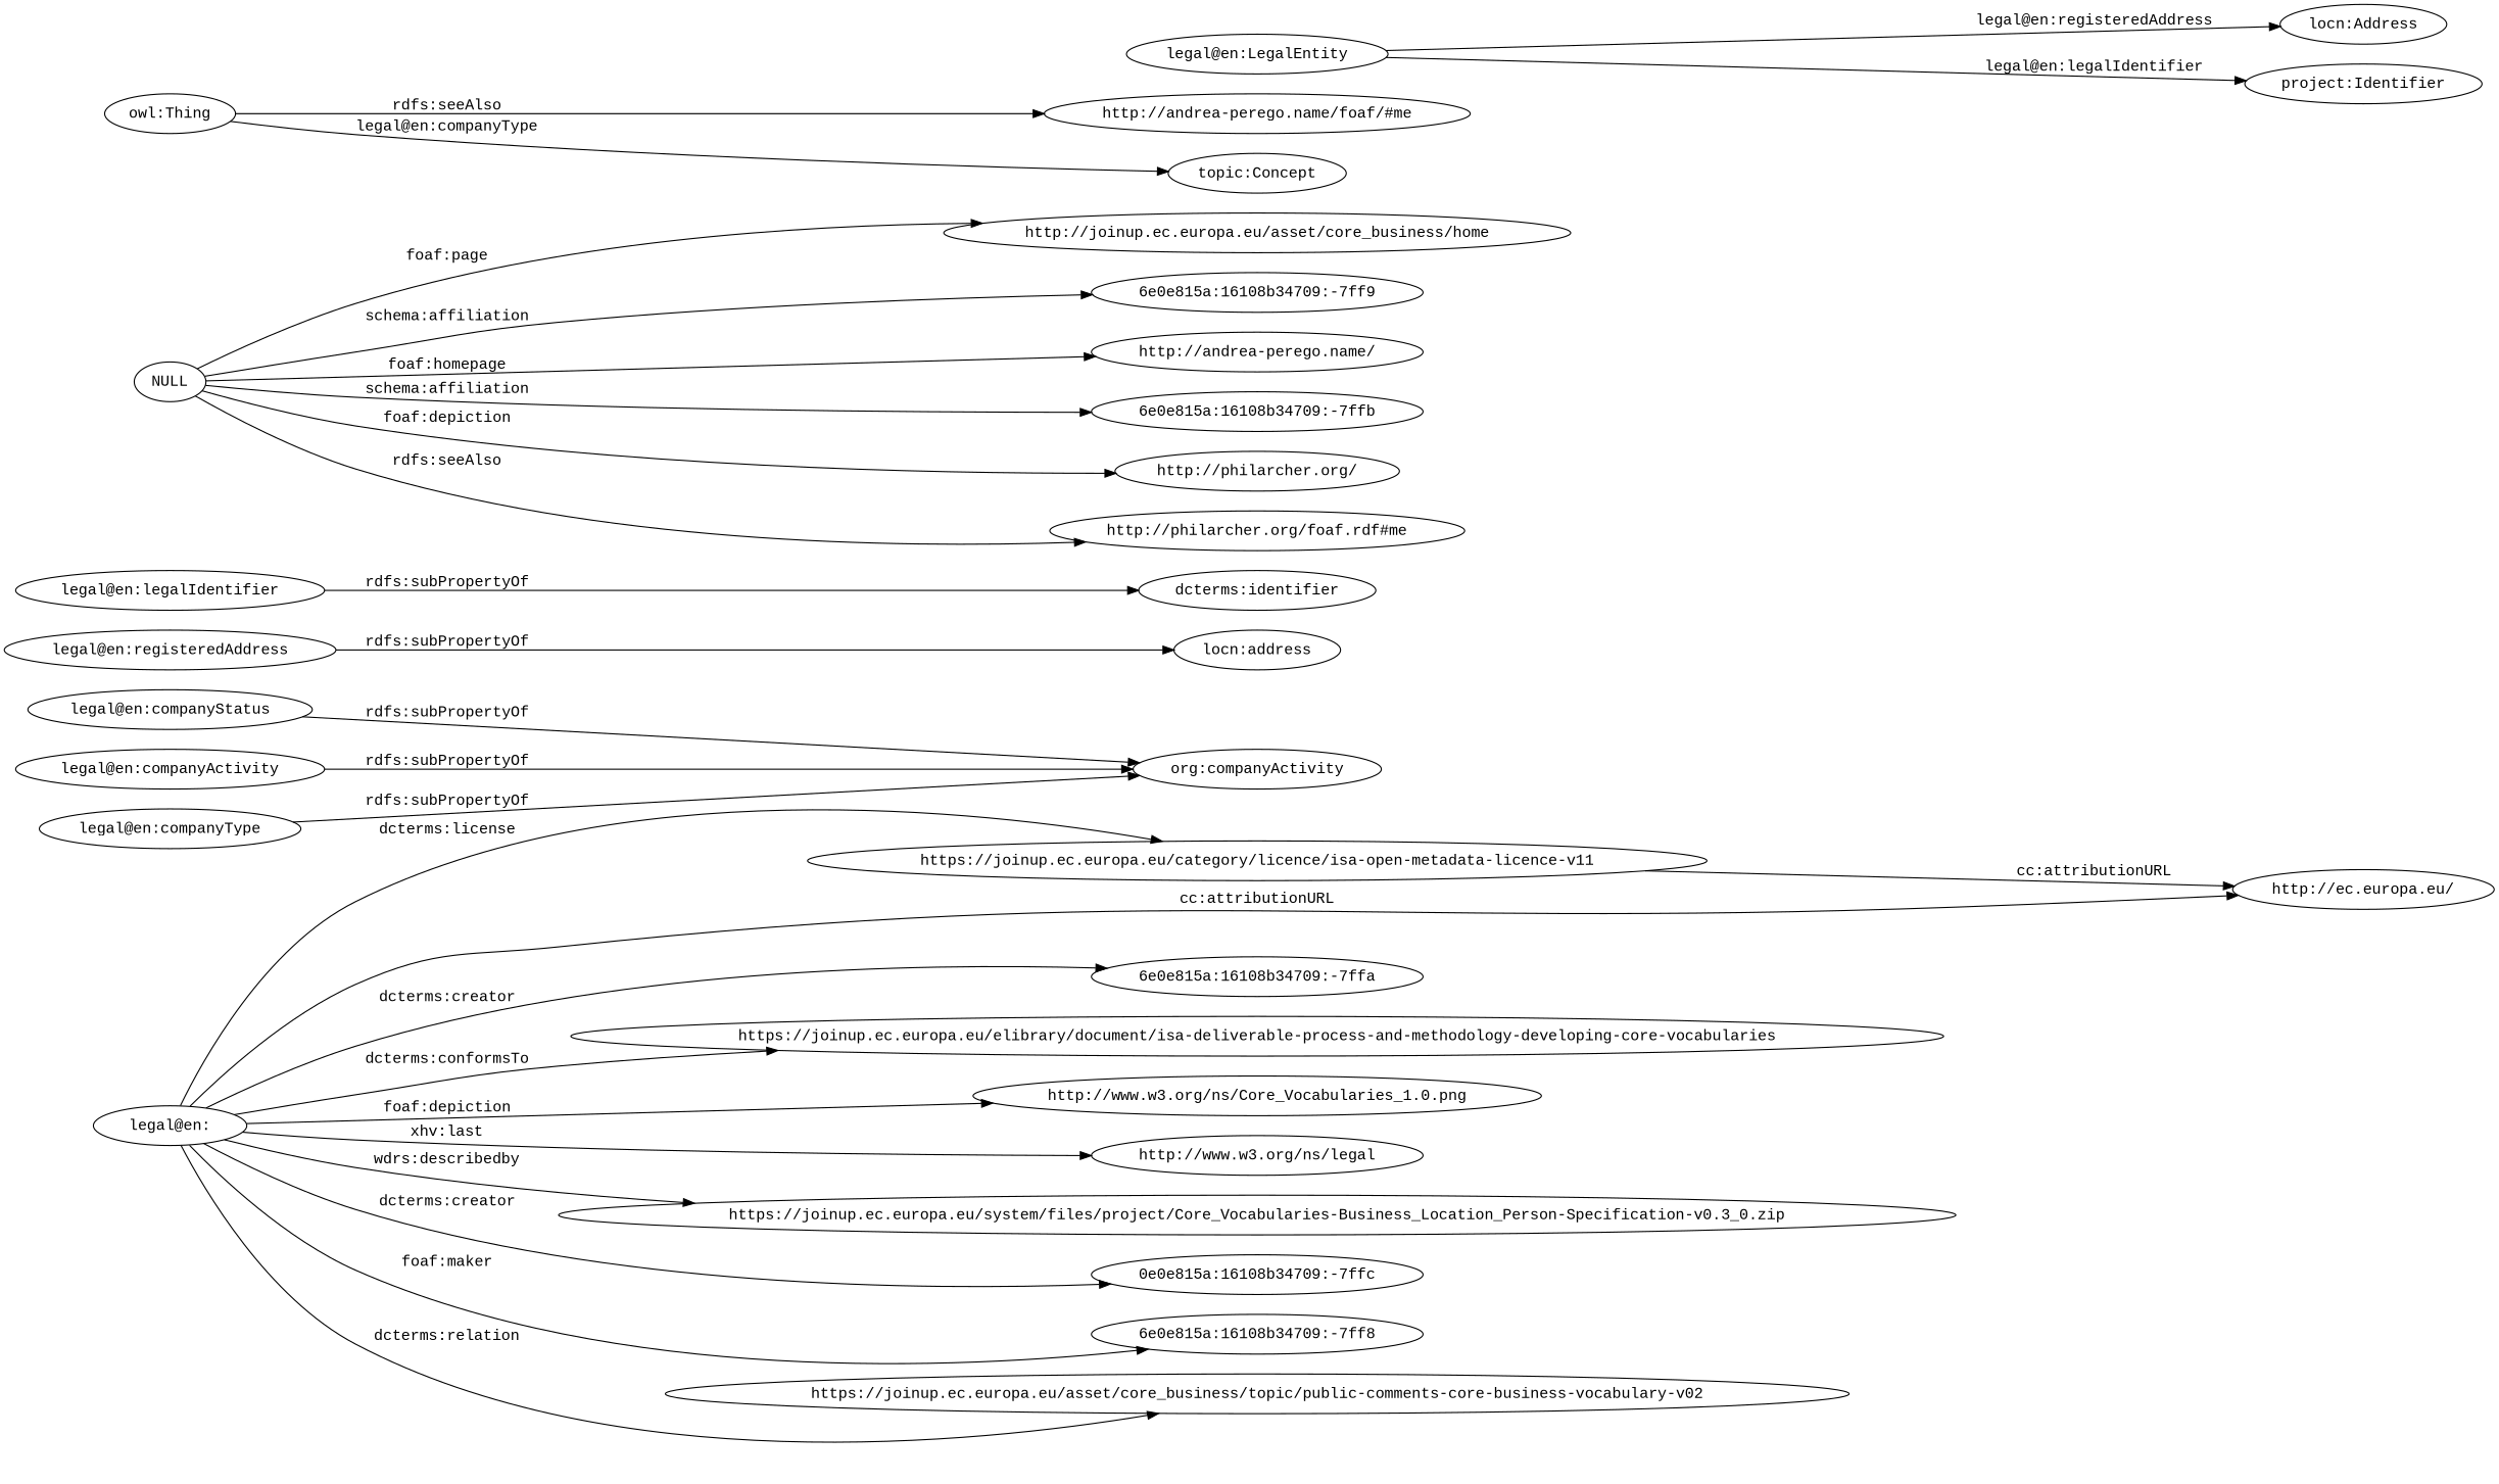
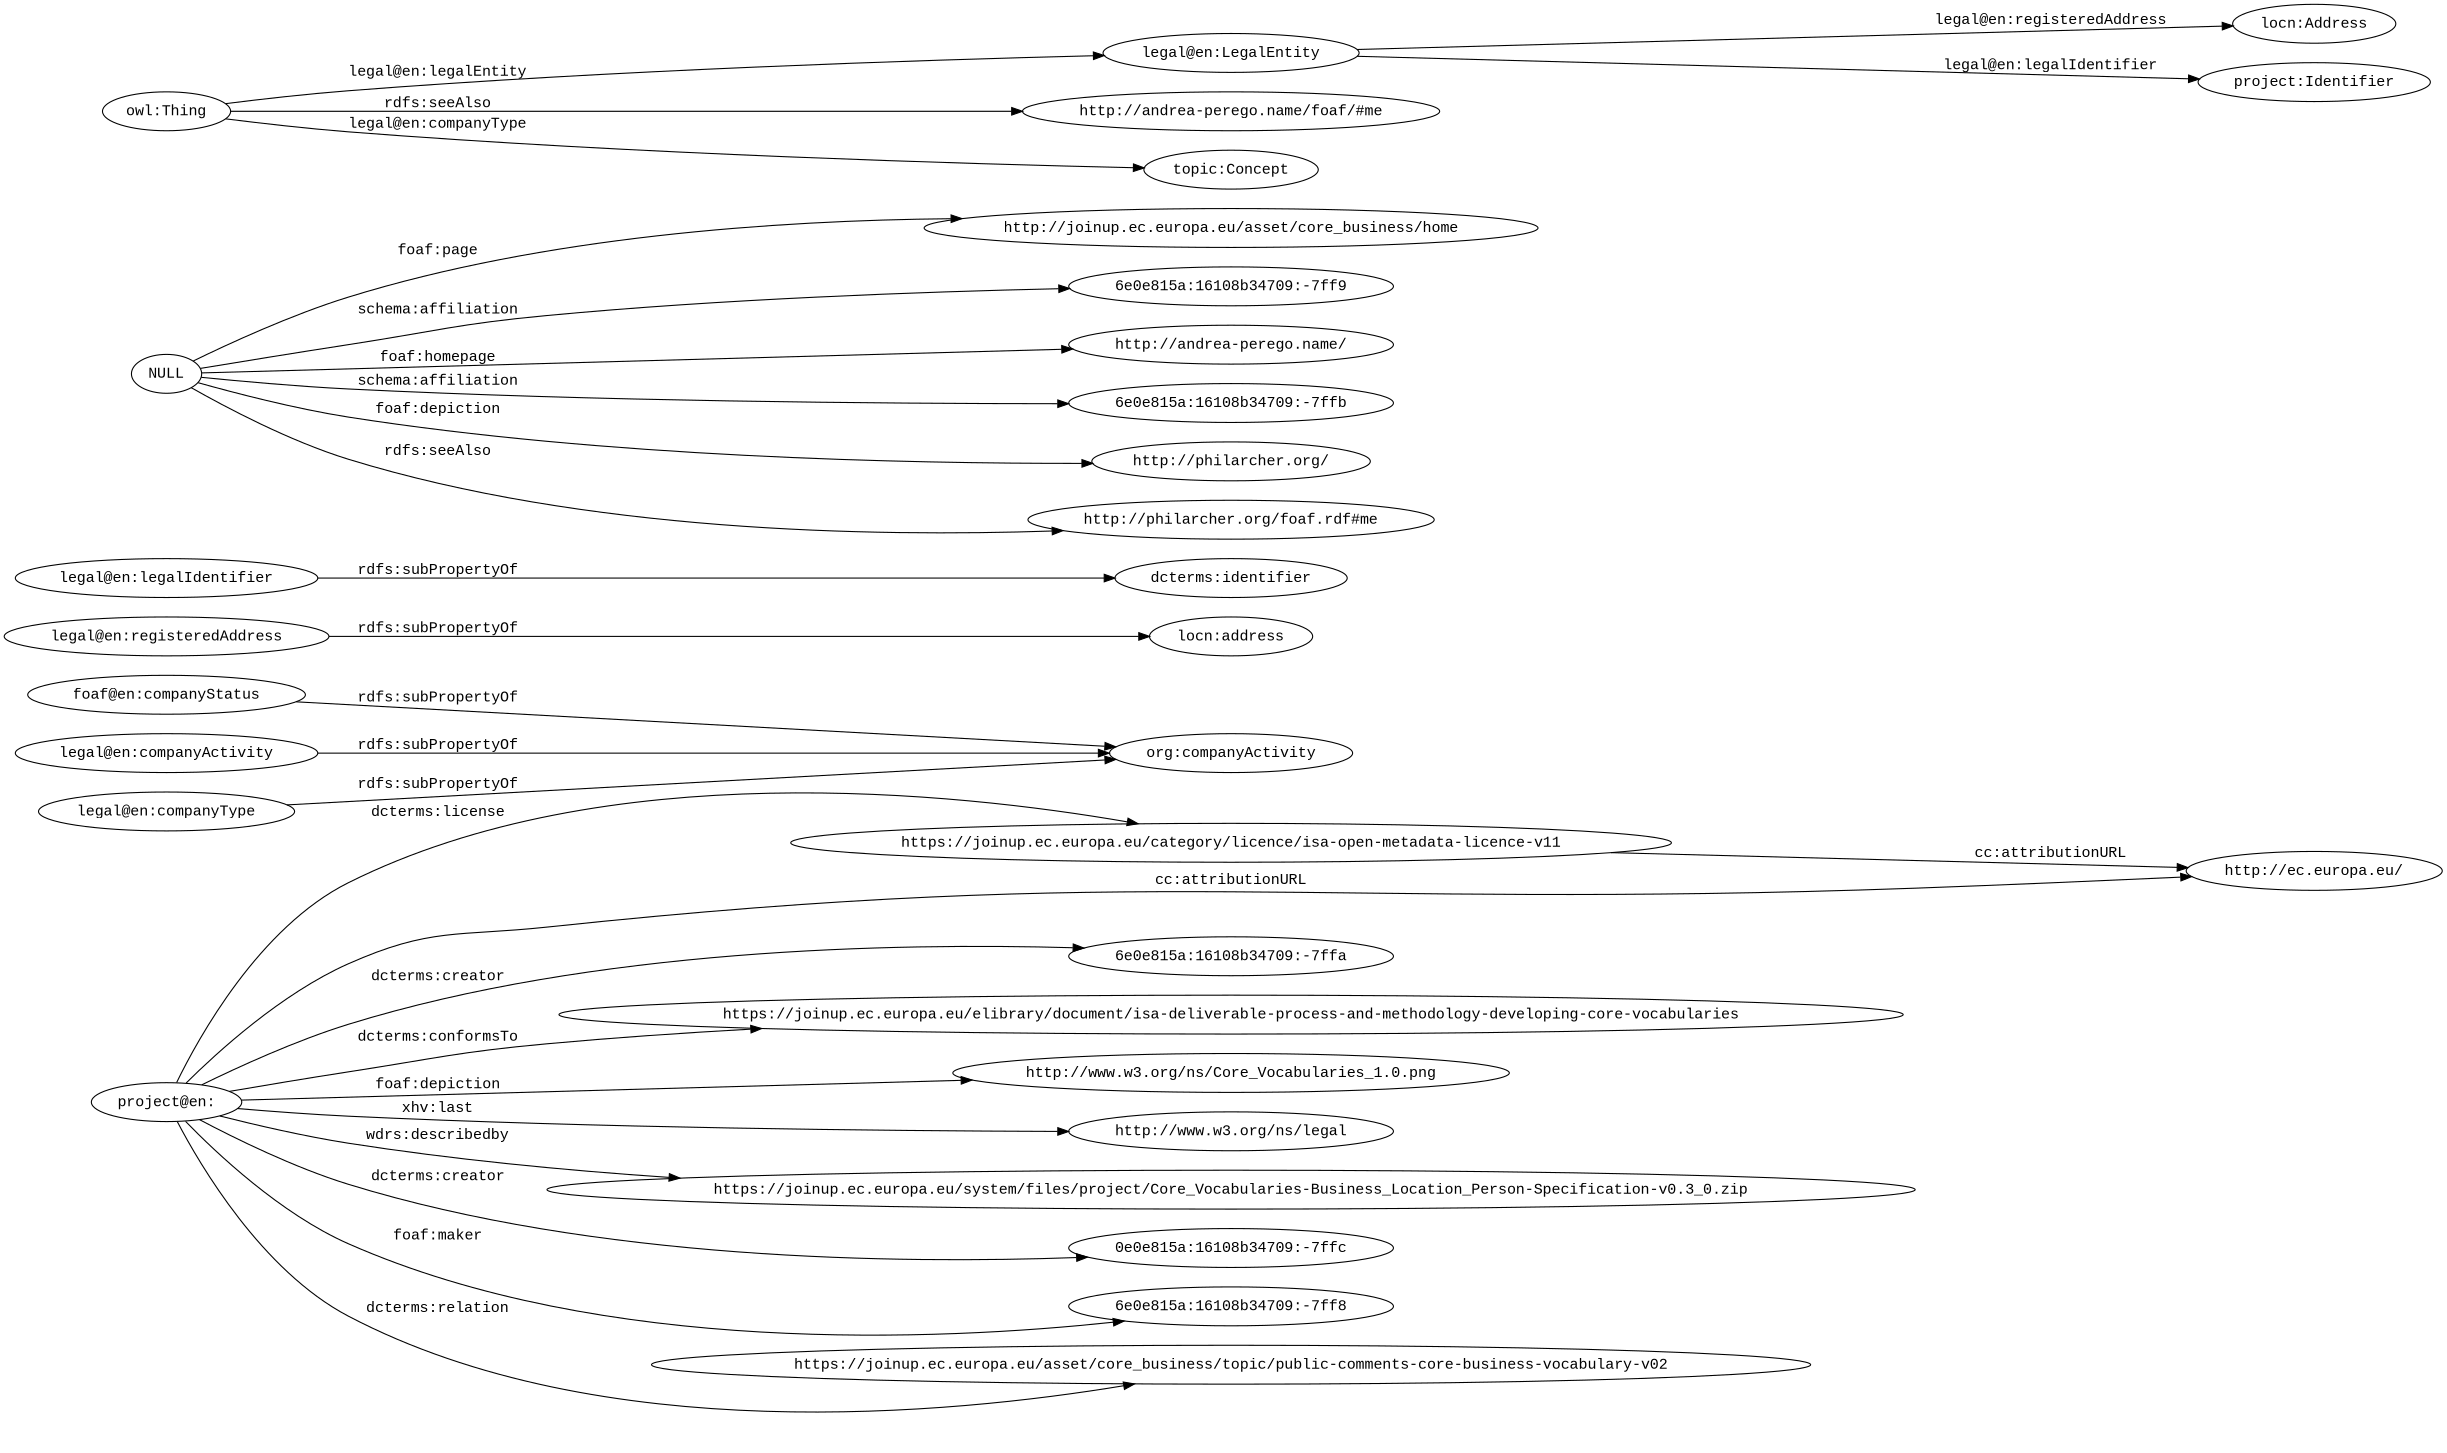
  digraph {
    fontname="Liberation Mono"
    rankdir=LR
    node [fontname="Liberation Mono"]
    edge [fontname="Liberation Mono"]
    "https://joinup.ec.europa.eu/category/licence/isa-open-metadata-licence-v11"
    "http://ec.europa.eu/"
-   "legal@en:"
+   "legal@en:" [label="project@en:"]
    "6e0e815a:16108b34709:-7ffa"
    "https://joinup.ec.europa.eu/elibrary/document/isa-deliverable-process-and-methodology-developing-core-vocabularies"
    "http://www.w3.org/ns/Core_Vocabularies_1.0.png"
    "http://www.w3.org/ns/legal"
    "https://joinup.ec.europa.eu/system/files/project/Core_Vocabularies-Business_Location_Person-Specification-v0.3_0.zip"
    n9 [label="0e0e815a:16108b34709:-7ffc"]
    "6e0e815a:16108b34709:-7ff8"
    "https://joinup.ec.europa.eu/asset/core_business/topic/public-comments-core-business-vocabulary-v02"
    n12 [label="org:companyActivity"]
-   "legal@en:companyStatus"
+   "legal@en:companyStatus" [label="foaf@en:companyStatus"]
    "legal@en:companyActivity"
    "legal@en:registeredAddress"
    "locn:address"
    "legal@en:companyType"
    "legal@en:legalIdentifier"
    "dcterms:identifier"
    NULL
    "http://joinup.ec.europa.eu/asset/core_business/home"
    "6e0e815a:16108b34709:-7ff9"
    "http://andrea-perego.name/"
    "6e0e815a:16108b34709:-7ffb"
    "http://philarcher.org/"
    "http://philarcher.org/foaf.rdf#me"
    "legal@en:LegalEntity"
    "locn:Address"
    n29 [label="project:Identifier"]
    "owl:Thing"
    "http://andrea-perego.name/foaf/#me"
    n32 [label="topic:Concept"]
    "https://joinup.ec.europa.eu/category/licence/isa-open-metadata-licence-v11" -> "http://ec.europa.eu/" [label="cc:attributionURL"]
    "legal@en:" -> "https://joinup.ec.europa.eu/category/licence/isa-open-metadata-licence-v11" [label="dcterms:license"]
    "legal@en:" -> "http://ec.europa.eu/" [label="cc:attributionURL"]
    "legal@en:" -> "6e0e815a:16108b34709:-7ffa" [label="dcterms:creator"]
    "legal@en:" -> "https://joinup.ec.europa.eu/elibrary/document/isa-deliverable-process-and-methodology-developing-core-vocabularies" [label="dcterms:conformsTo"]
    "legal@en:" -> "http://www.w3.org/ns/Core_Vocabularies_1.0.png" [label="foaf:depiction"]
    "legal@en:" -> "http://www.w3.org/ns/legal" [label="xhv:last"]
    "legal@en:" -> "https://joinup.ec.europa.eu/system/files/project/Core_Vocabularies-Business_Location_Person-Specification-v0.3_0.zip" [label="wdrs:describedby"]
    "legal@en:" -> n9 [label="dcterms:creator"]
    "legal@en:" -> "6e0e815a:16108b34709:-7ff8" [label="foaf:maker"]
    "legal@en:" -> "https://joinup.ec.europa.eu/asset/core_business/topic/public-comments-core-business-vocabulary-v02" [label="dcterms:relation"]
    "legal@en:companyStatus" -> n12 [label="rdfs:subPropertyOf"]
    "legal@en:companyActivity" -> n12 [label="rdfs:subPropertyOf"]
    "legal@en:registeredAddress" -> "locn:address" [label="rdfs:subPropertyOf"]
    "legal@en:companyType" -> n12 [label="rdfs:subPropertyOf"]
    "legal@en:legalIdentifier" -> "dcterms:identifier" [label="rdfs:subPropertyOf"]
    NULL -> "http://joinup.ec.europa.eu/asset/core_business/home" [label="foaf:page"]
    NULL -> "6e0e815a:16108b34709:-7ff9" [label="schema:affiliation"]
    NULL -> "http://andrea-perego.name/" [label="foaf:homepage"]
    NULL -> "6e0e815a:16108b34709:-7ffb" [label="schema:affiliation"]
    NULL -> "http://philarcher.org/" [label="foaf:depiction"]
    NULL -> "http://philarcher.org/foaf.rdf#me" [label="rdfs:seeAlso"]
    "legal@en:LegalEntity" -> "locn:Address" [label="legal@en:registeredAddress"]
    "legal@en:LegalEntity" -> n29 [label="legal@en:legalIdentifier"]
+   "owl:Thing" -> "legal@en:LegalEntity" [label="legal@en:legalEntity"]
    "owl:Thing" -> "http://andrea-perego.name/foaf/#me" [label="rdfs:seeAlso"]
    "owl:Thing" -> n32 [label="legal@en:companyType"]
  }
